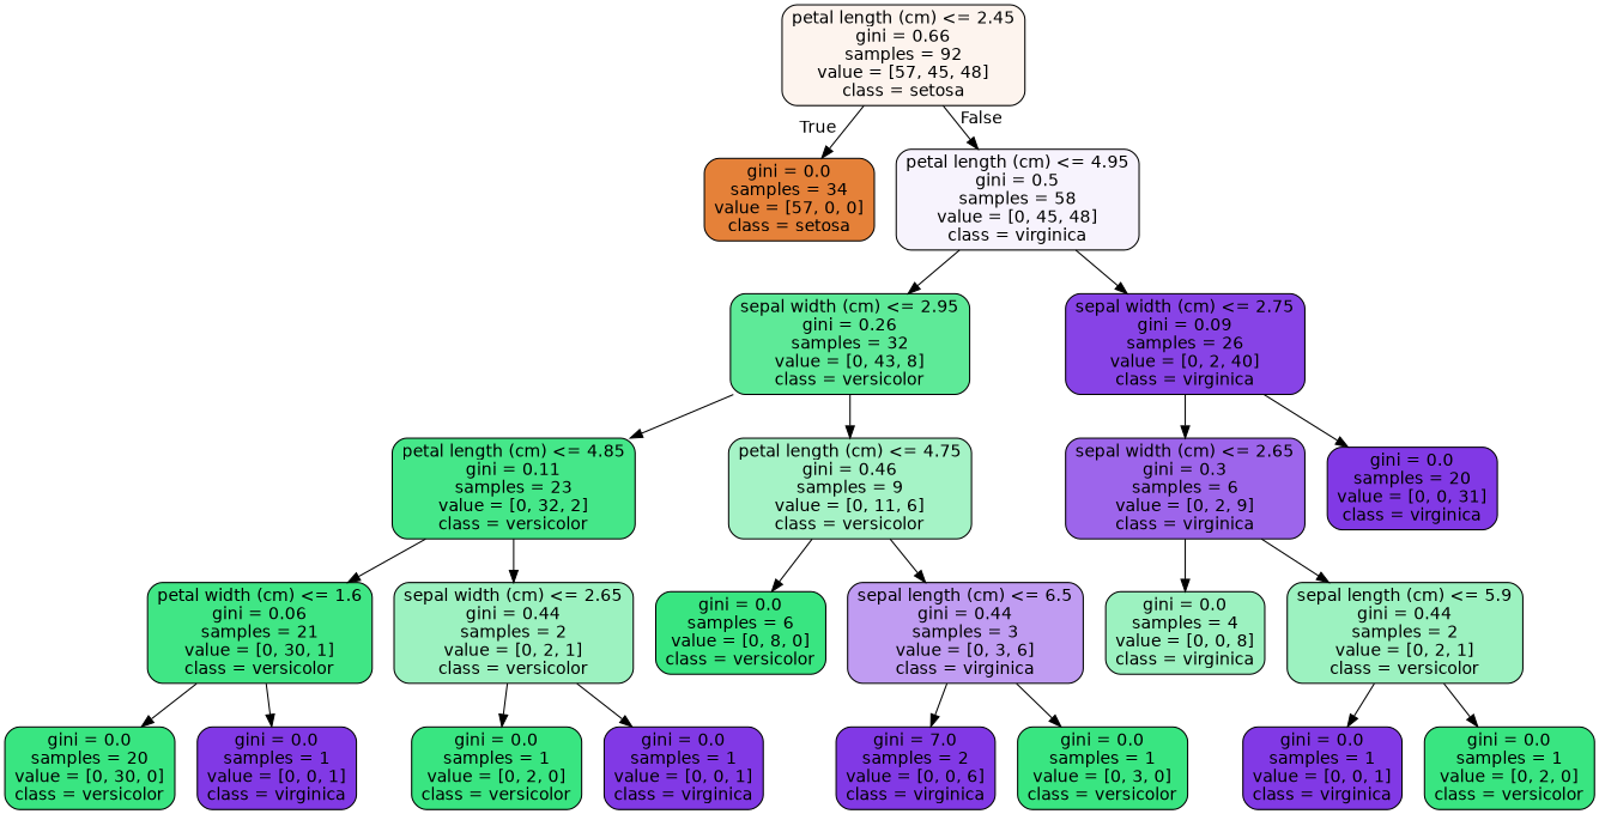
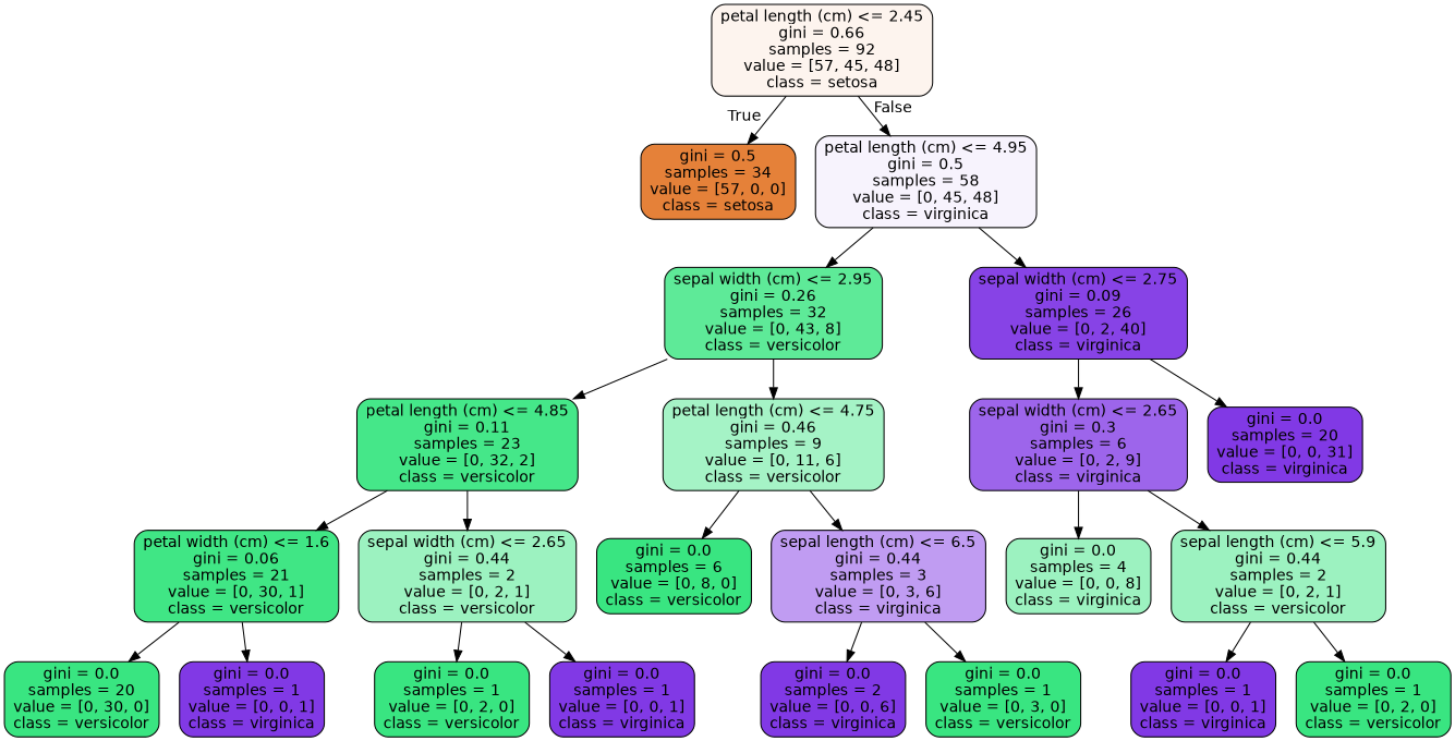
  digraph {
    node [color=black fillcolor="#8139e5" fontname=helvetica shape=box style="filled, rounded"]
    edge [fontname=helvetica]
    n1 [fillcolor="#fdf4ee" label="petal length (cm) <= 2.45\ngini = 0.66\nsamples = 92\nvalue = [57, 45, 48]\nclass = setosa"]
-   n2 [fillcolor="#e58139" label="gini = 0.0\nsamples = 34\nvalue = [57, 0, 0]\nclass = setosa"]
+   n2 [fillcolor="#e58139" label="gini = 0.5\nsamples = 34\nvalue = [57, 0, 0]\nclass = setosa"]
    n3 [fillcolor="#f7f3fd" label="petal length (cm) <= 4.95\ngini = 0.5\nsamples = 58\nvalue = [0, 45, 48]\nclass = virginica"]
    n4 [fillcolor="#5eea98" label="sepal width (cm) <= 2.95\ngini = 0.26\nsamples = 32\nvalue = [0, 43, 8]\nclass = versicolor"]
    n5 [fillcolor="#8743e6" label="sepal width (cm) <= 2.75\ngini = 0.09\nsamples = 26\nvalue = [0, 2, 40]\nclass = virginica"]
    n6 [fillcolor="#45e789" label="petal length (cm) <= 4.85\ngini = 0.11\nsamples = 23\nvalue = [0, 32, 2]\nclass = versicolor"]
    n7 [fillcolor="#a5f3c6" label="petal length (cm) <= 4.75\ngini = 0.46\nsamples = 9\nvalue = [0, 11, 6]\nclass = versicolor"]
    n8 [fillcolor="#9d65eb" label="sepal width (cm) <= 2.65\ngini = 0.3\nsamples = 6\nvalue = [0, 2, 9]\nclass = virginica"]
    n9 [label="gini = 0.0\nsamples = 20\nvalue = [0, 0, 31]\nclass = virginica"]
    n10 [fillcolor="#40e685" label="petal width (cm) <= 1.6\ngini = 0.06\nsamples = 21\nvalue = [0, 30, 1]\nclass = versicolor"]
    n11 [fillcolor="#9cf2c0" label="sepal width (cm) <= 2.65\ngini = 0.44\nsamples = 2\nvalue = [0, 2, 1]\nclass = versicolor"]
    n12 [fillcolor="#39e581" label="gini = 0.0\nsamples = 6\nvalue = [0, 8, 0]\nclass = versicolor"]
    n13 [fillcolor="#c09cf2" label="sepal length (cm) <= 6.5\ngini = 0.44\nsamples = 3\nvalue = [0, 3, 6]\nclass = virginica"]
    n14 [fillcolor="#39e581" label="gini = 0.0\nsamples = 20\nvalue = [0, 30, 0]\nclass = versicolor"]
    n15 [label="gini = 0.0\nsamples = 1\nvalue = [0, 0, 1]\nclass = virginica"]
    n16 [fillcolor="#39e581" label="gini = 0.0\nsamples = 1\nvalue = [0, 2, 0]\nclass = versicolor"]
    n17 [label="gini = 0.0\nsamples = 1\nvalue = [0, 0, 1]\nclass = virginica"]
-   n18 [label="gini = 7.0\nsamples = 2\nvalue = [0, 0, 6]\nclass = virginica"]
+   n18 [label="gini = 0.0\nsamples = 2\nvalue = [0, 0, 6]\nclass = virginica"]
    n19 [fillcolor="#39e581" label="gini = 0.0\nsamples = 1\nvalue = [0, 3, 0]\nclass = versicolor"]
    n20 [fillcolor="#9cf2c0" label="gini = 0.0\nsamples = 4\nvalue = [0, 0, 8]\nclass = virginica"]
    n21 [fillcolor="#9cf2c0" label="sepal length (cm) <= 5.9\ngini = 0.44\nsamples = 2\nvalue = [0, 2, 1]\nclass = versicolor"]
    n22 [label="gini = 0.0\nsamples = 1\nvalue = [0, 0, 1]\nclass = virginica"]
    n23 [fillcolor="#39e581" label="gini = 0.0\nsamples = 1\nvalue = [0, 2, 0]\nclass = versicolor"]
    n1 -> n2 [headlabel=True labelangle=45 labeldistance=2.5]
    n1 -> n3 [headlabel=False labelangle=-45 labeldistance=2.5]
    n3 -> n4
    n3 -> n5
    n4 -> n6
    n4 -> n7
    n5 -> n8
    n5 -> n9
    n6 -> n10
    n6 -> n11
    n7 -> n12
    n7 -> n13
    n8 -> n20
    n8 -> n21
    n10 -> n14
    n10 -> n15
    n11 -> n16
    n11 -> n17
    n13 -> n18
    n13 -> n19
    n21 -> n22
    n21 -> n23
  }
